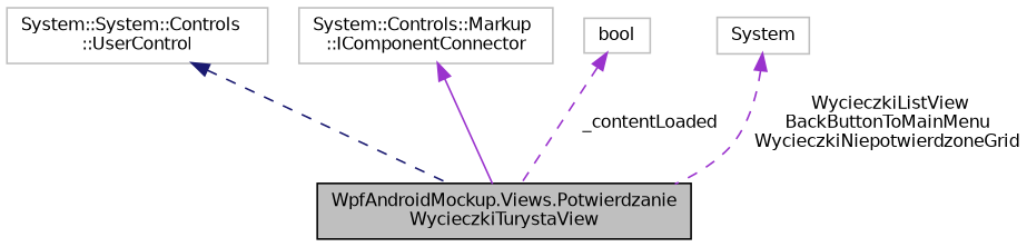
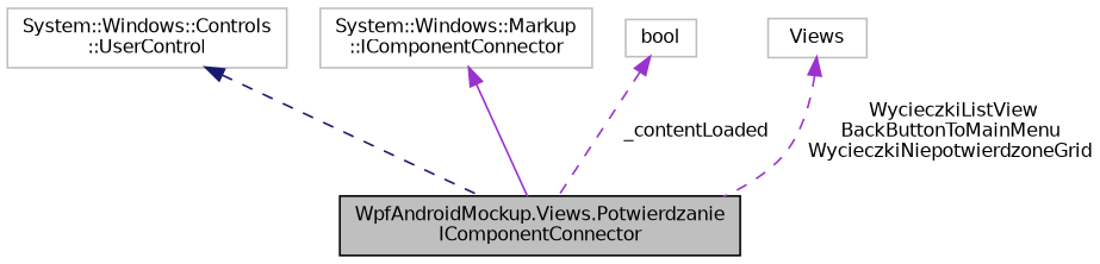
  digraph {
    rankdir=TB
    node [color=grey75 fillcolor=white fontname=Helvetica fontsize=10 shape=record style=filled]
    edge [color=darkorchid3 dir=back fontname=Helvetica fontsize=10 labelfontname=Helvetica labelfontsize=10 style=dashed]
-   n1 [color=black fillcolor=grey75 fontcolor=black height=0.2 label="WpfAndroidMockup.Views.Potwierdzanie\lWycieczkiTurystaView" width=0.4]
-   n2 [height=0.2 label="System::System::Controls\l::UserControl" width=0.4]
-   n3 [height=0.2 label="System::Controls::Markup\l::IComponentConnector" width=0.4]
+   n1 [color=black fillcolor=grey75 fontcolor=black height=0.2 label="WpfAndroidMockup.Views.Potwierdzanie\lIComponentConnector" width=0.4]
+   n2 [height=0.2 label="System::Windows::Controls\l::UserControl" width=0.4]
+   n3 [height=0.2 label="System::Windows::Markup\l::IComponentConnector" width=0.4]
    n4 [height=0.2 label=bool width=0.4]
-   n5 [height=0.2 label=System width=0.4]
+   n5 [height=0.2 label=Views width=0.4]
    n2 -> n1 [color=midnightblue]
    n3 -> n1 [style=solid]
    n4 -> n1 [label=" _contentLoaded"]
    n5 -> n1 [label=" WycieczkiListView\nBackButtonToMainMenu\nWycieczkiNiepotwierdzoneGrid"]
  }
